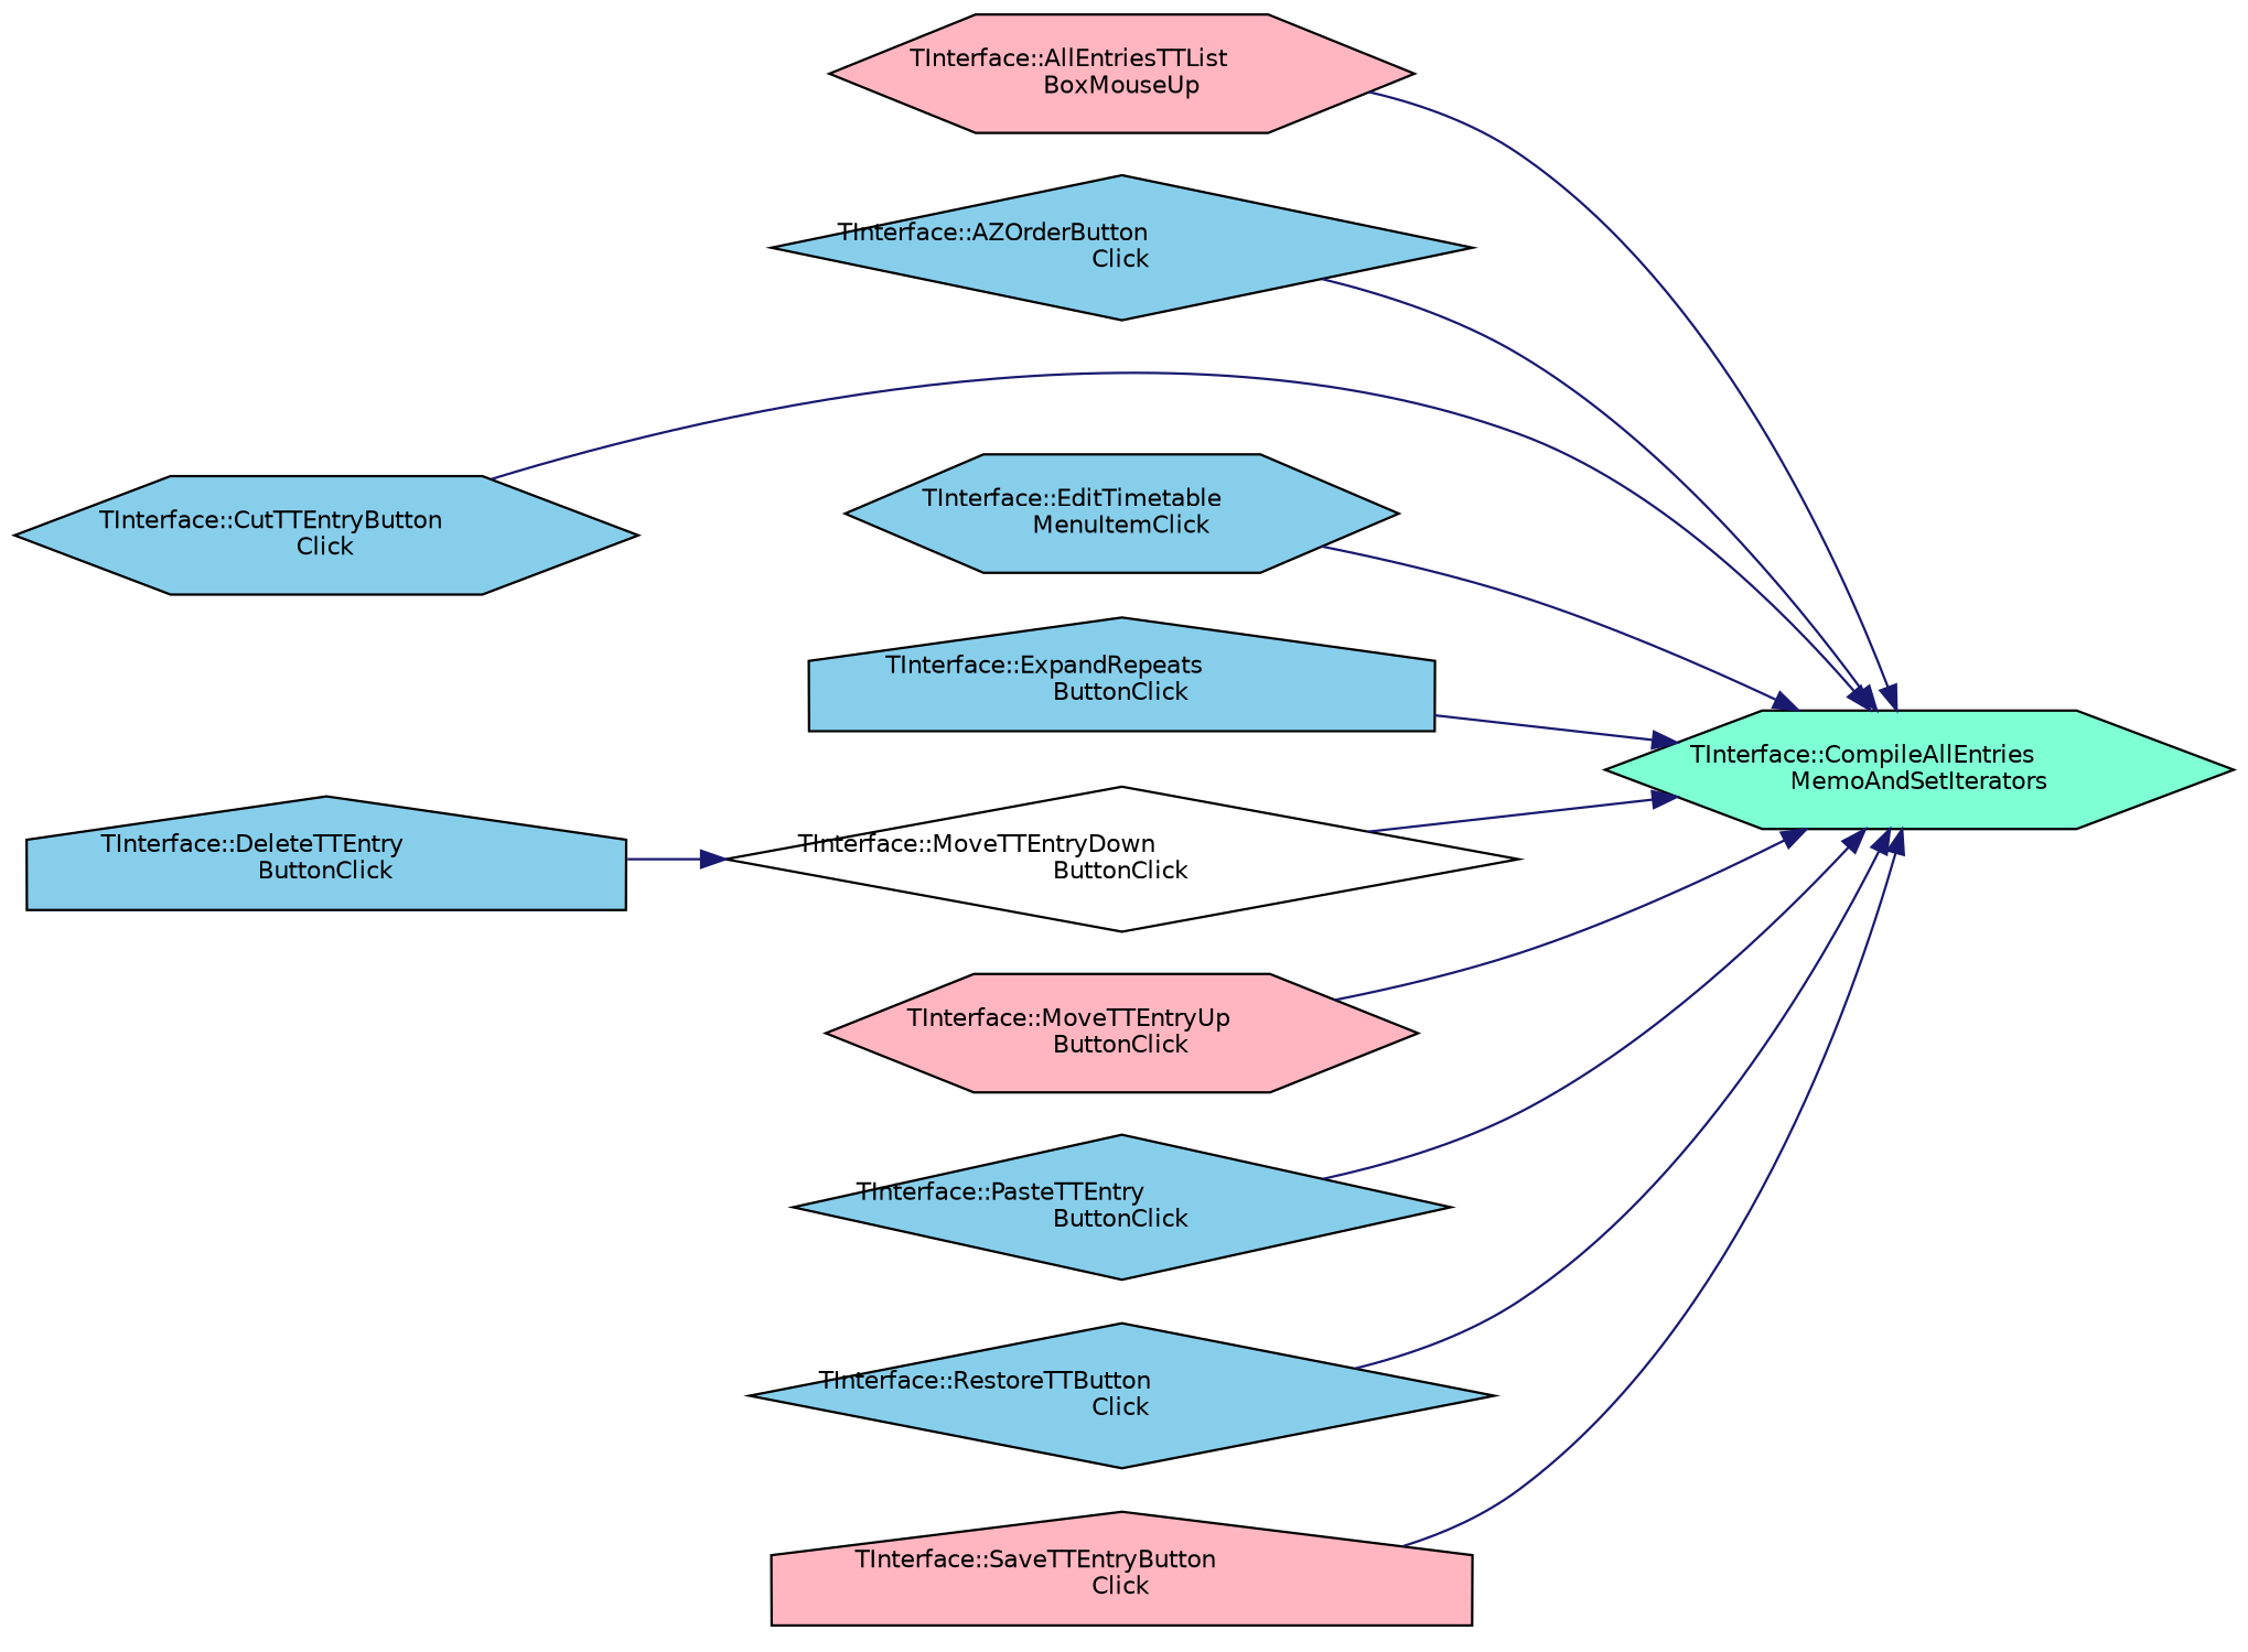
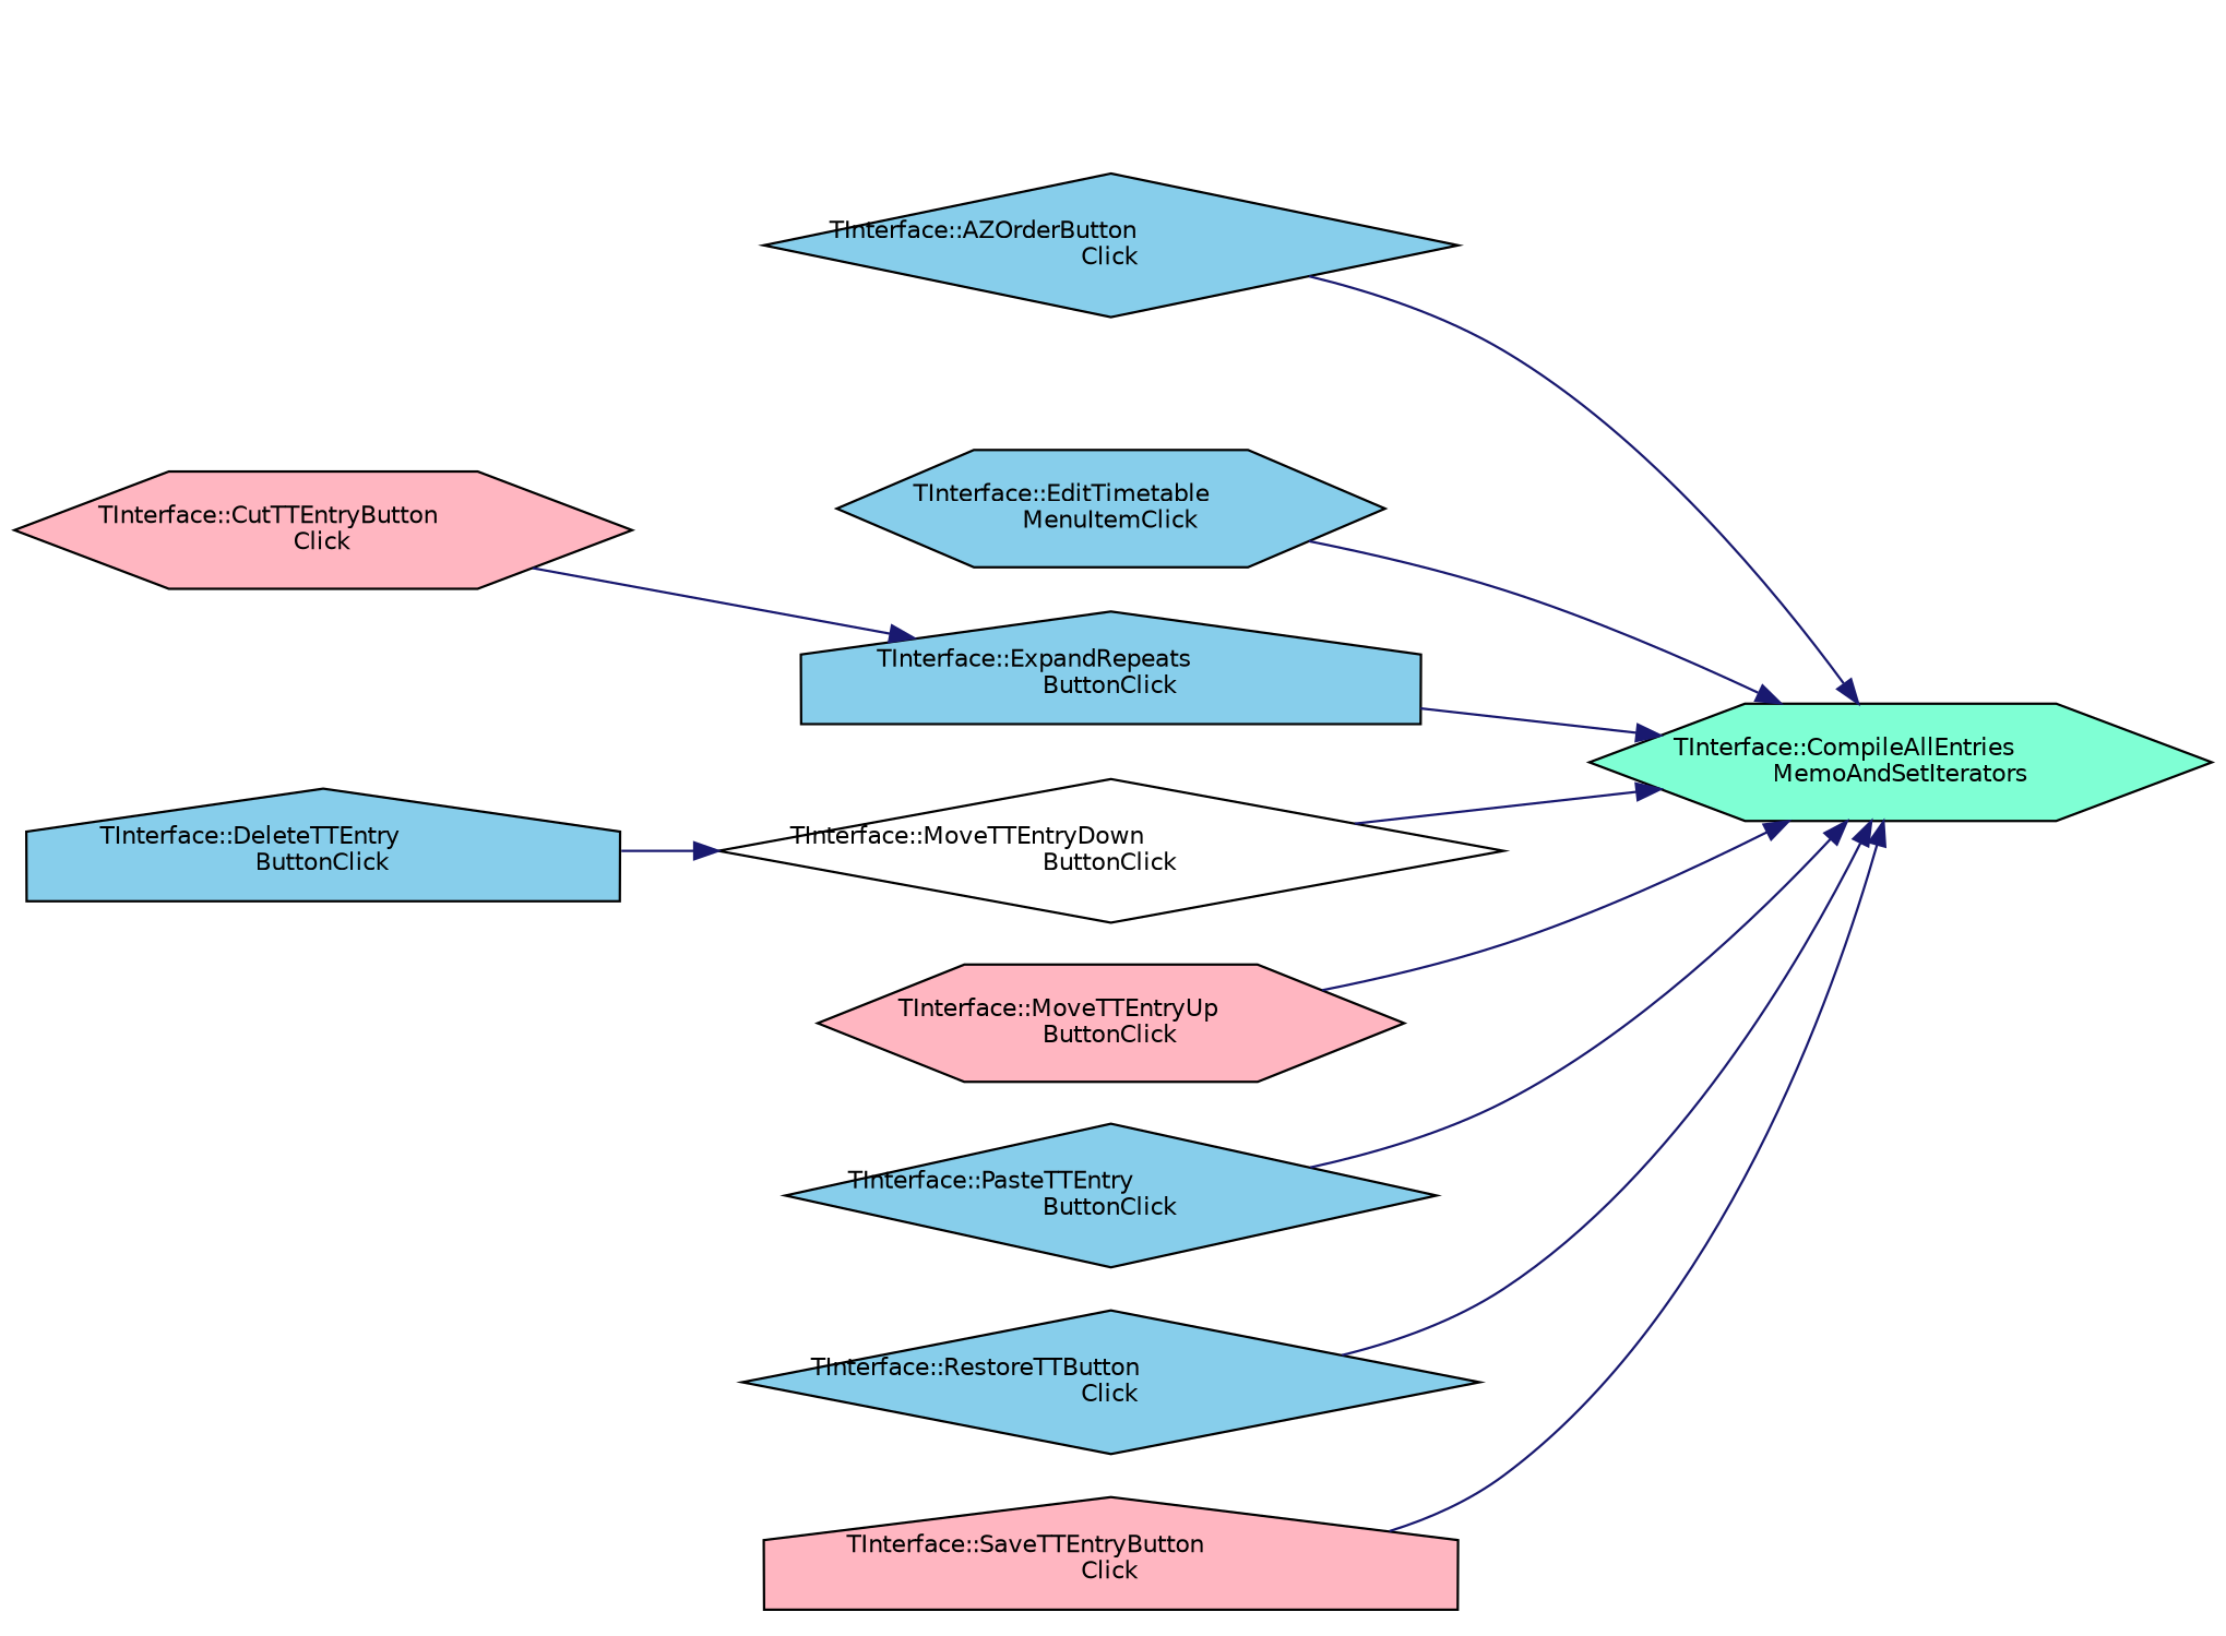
  digraph {
    rankdir=RL
    node [color=black fillcolor=skyblue fontname=Helvetica fontsize=10 shape=hexagon style=filled]
    edge [color=midnightblue dir=back fontname=Helvetica fontsize=10 labelfontname=Helvetica labelfontsize=10 style=solid]
    n1 [fillcolor=aquamarine fontcolor=black height=0.2 label="TInterface::CompileAllEntries\lMemoAndSetIterators" width=0.4]
-   n2 [fillcolor=lightpink height=0.2 label="TInterface::AllEntriesTTList\lBoxMouseUp" width=0.4]
    n3 [height=0.2 label="TInterface::AZOrderButton\lClick" shape=diamond width=0.4]
-   n4 [height=0.2 label="TInterface::CutTTEntryButton\lClick" width=0.4]
+   n4 [fillcolor=lightpink height=0.2 label="TInterface::CutTTEntryButton\lClick" width=0.4]
    n5 [height=0.2 label="TInterface::EditTimetable\lMenuItemClick" width=0.4]
    n6 [height=0.2 label="TInterface::ExpandRepeats\lButtonClick" shape=house width=0.4]
    n7 [fillcolor=white height=0.2 label="TInterface::MoveTTEntryDown\lButtonClick" shape=diamond width=0.4]
    n8 [fillcolor=lightpink height=0.2 label="TInterface::MoveTTEntryUp\lButtonClick" width=0.4]
    n9 [height=0.2 label="TInterface::PasteTTEntry\lButtonClick" shape=diamond width=0.4]
    n10 [height=0.2 label="TInterface::RestoreTTButton\lClick" shape=diamond width=0.4]
    n11 [fillcolor=lightpink height=0.2 label="TInterface::SaveTTEntryButton\lClick" shape=house width=0.4]
    n12 [height=0.2 label="TInterface::DeleteTTEntry\lButtonClick" shape=house width=0.4]
-   n1 -> n2
    n1 -> n3
-   n1 -> n4
+   n6 -> n4
    n1 -> n5
    n1 -> n6
    n1 -> n7
    n1 -> n8
    n1 -> n9
    n1 -> n10
    n1 -> n11
    n7 -> n12
  }
